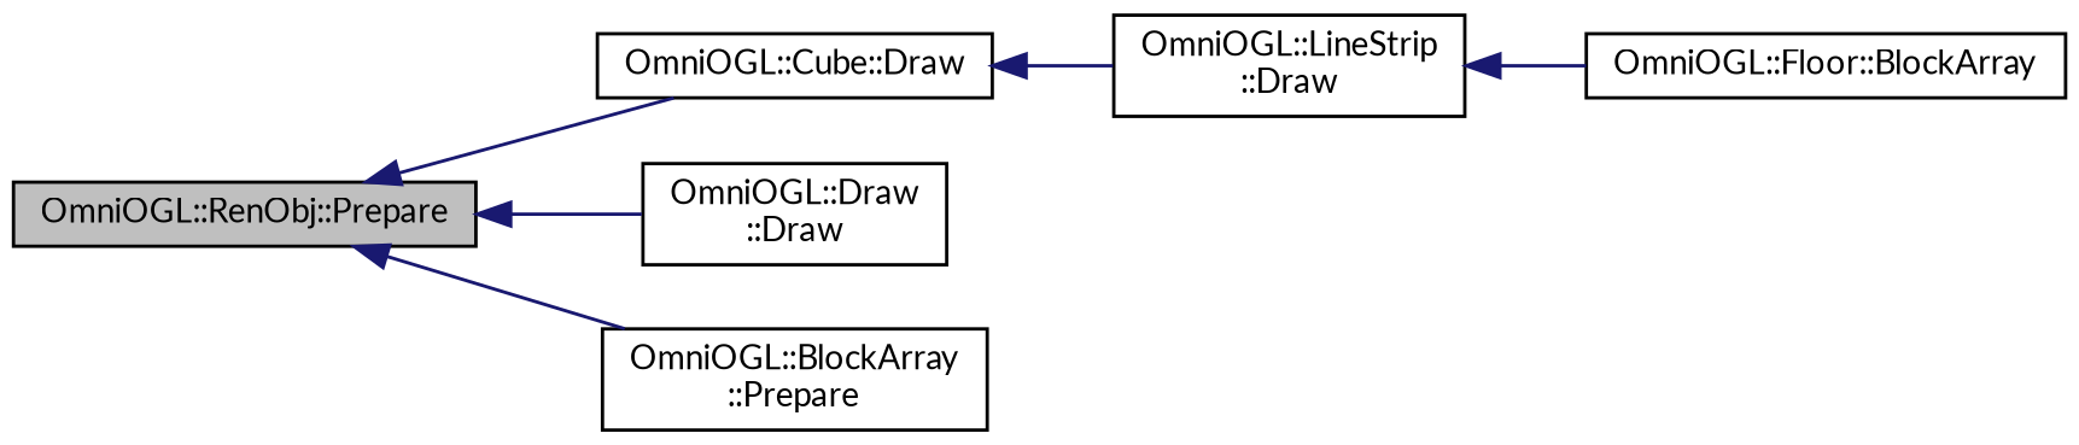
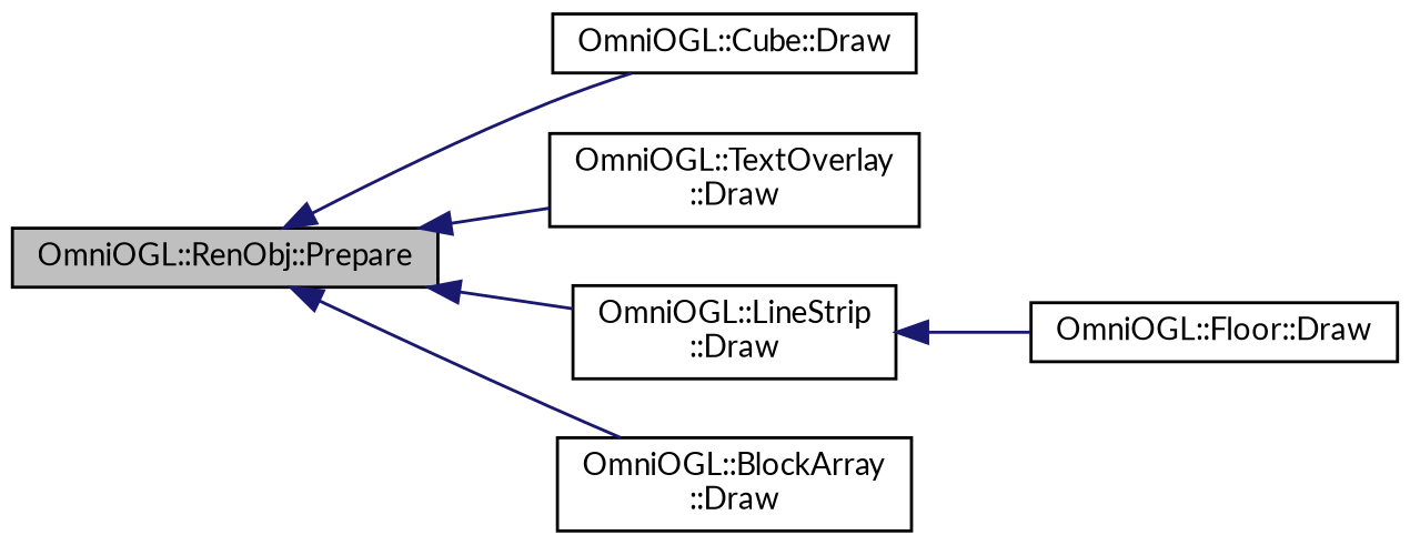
  digraph {
    fontname=Lato
    rankdir=LR
    node [color=black fillcolor=white fontname=Lato fontsize=10 shape=record style=filled]
    edge [color=midnightblue dir=back fontname=Lato fontsize=10 labelfontname=Helvetica labelfontsize=10 style=solid]
    n1 [fillcolor=grey75 fontcolor=black height=0.2 label="OmniOGL::RenObj::Prepare" width=0.4]
    n2 [height=0.2 label="OmniOGL::Cube::Draw" width=0.4]
-   n3 [height=0.2 label="OmniOGL::Draw\l::Draw" width=0.4]
+   n3 [height=0.2 label="OmniOGL::TextOverlay\l::Draw" width=0.4]
    n4 [height=0.2 label="OmniOGL::LineStrip\l::Draw" width=0.4]
-   n5 [height=0.2 label="OmniOGL::BlockArray\l::Prepare" width=0.4]
-   n6 [height=0.2 label="OmniOGL::Floor::BlockArray" width=0.4]
+   n5 [height=0.2 label="OmniOGL::BlockArray\l::Draw" width=0.4]
+   n6 [height=0.2 label="OmniOGL::Floor::Draw" width=0.4]
    n1 -> n2
    n1 -> n3
-   n2 -> n4
+   n1 -> n4
    n1 -> n5
    n4 -> n6
  }
